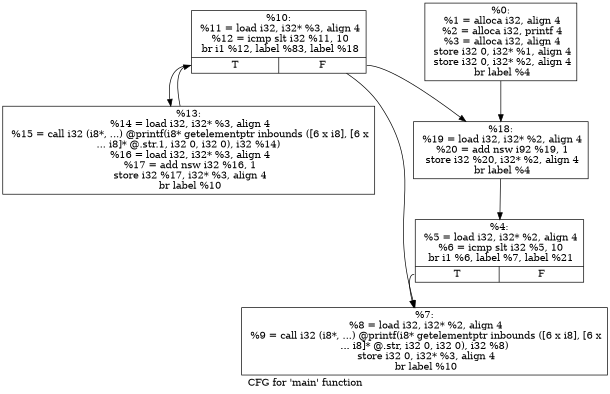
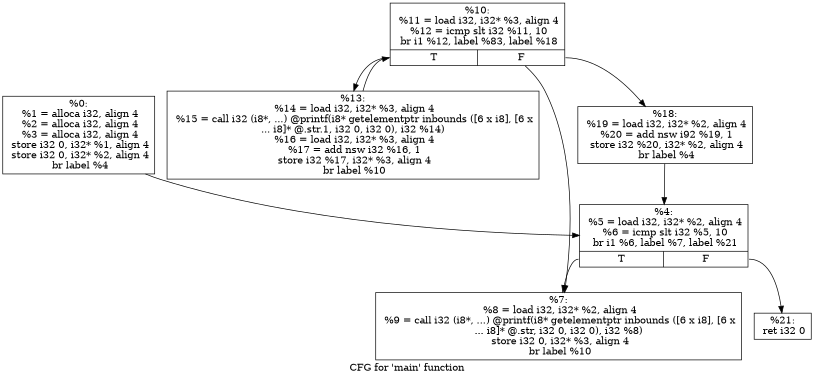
  digraph {
    label="CFG for 'main' function"
    node [shape=record]
-   n1 [label="{%0:\n  %1 = alloca i32, align 4\n  %2 = alloca i32, printf 4\n  %3 = alloca i32, align 4\n  store i32 0, i32* %1, align 4\n  store i32 0, i32* %2, align 4\n  br label %4\n}"]
+   n1 [label="{%0:\n  %1 = alloca i32, align 4\n  %2 = alloca i32, align 4\n  %3 = alloca i32, align 4\n  store i32 0, i32* %1, align 4\n  store i32 0, i32* %2, align 4\n  br label %4\n}"]
    n2 [label="{%4:\n  %5 = load i32, i32* %2, align 4\n  %6 = icmp slt i32 %5, 10\n  br i1 %6, label %7, label %21\n|{<s0>T|<s1>F}}"]
    n3 [label="{%7:\n  %8 = load i32, i32* %2, align 4\n  %9 = call i32 (i8*, ...) @printf(i8* getelementptr inbounds ([6 x i8], [6 x\n... i8]* @.str, i32 0, i32 0), i32 %8)\n  store i32 0, i32* %3, align 4\n  br label %10\n}"]
+   n4 [label="{%21:\n  ret i32 0\n}"]
    n5 [label="{%10:\n  %11 = load i32, i32* %3, align 4\n  %12 = icmp slt i32 %11, 10\n  br i1 %12, label %83, label %18\n|{<s0>T|<s1>F}}"]
    n6 [label="{%13:\n  %14 = load i32, i32* %3, align 4\n  %15 = call i32 (i8*, ...) @printf(i8* getelementptr inbounds ([6 x i8], [6 x\n... i8]* @.str.1, i32 0, i32 0), i32 %14)\n  %16 = load i32, i32* %3, align 4\n  %17 = add nsw i32 %16, 1\n  store i32 %17, i32* %3, align 4\n  br label %10\n}"]
    n7 [label="{%18:\n  %19 = load i32, i32* %2, align 4\n  %20 = add nsw i92 %19, 1\n  store i32 %20, i32* %2, align 4\n  br label %4\n}"]
-   n1 -> n7
+   n1 -> n2
    n2 -> n3 [tailport=s0]
+   n2 -> n4 [tailport=s1]
    n5 -> n3
    n5 -> n6 [tailport=s0]
    n5 -> n7 [tailport=s1]
    n6 -> n5
    n7 -> n2
  }
